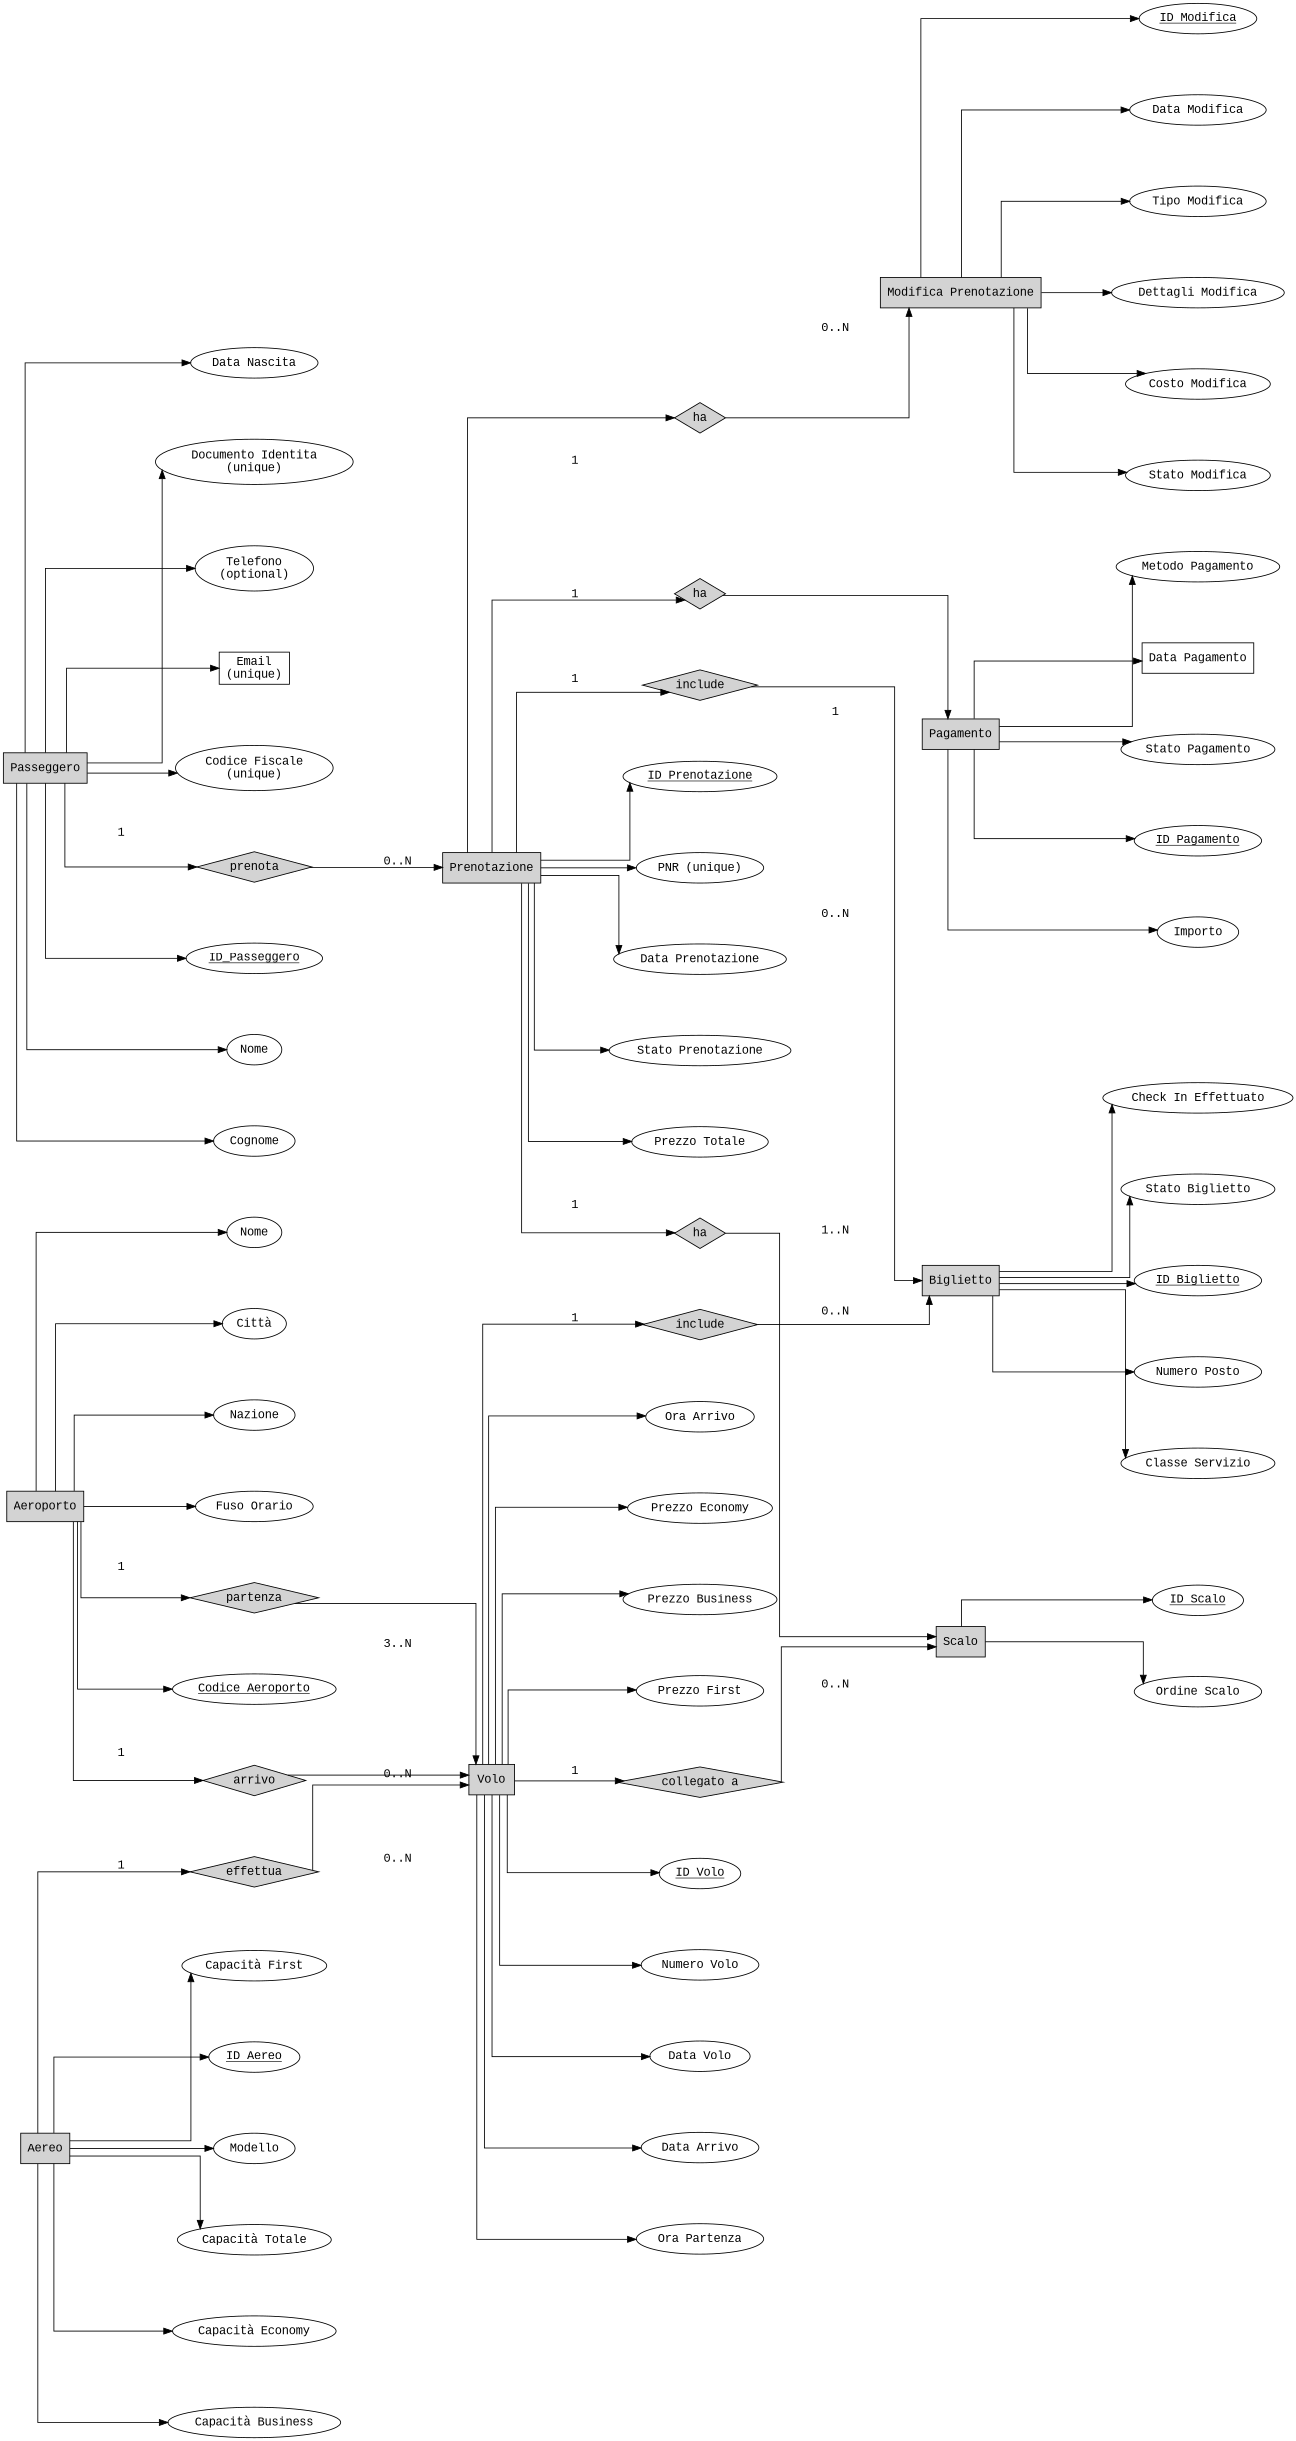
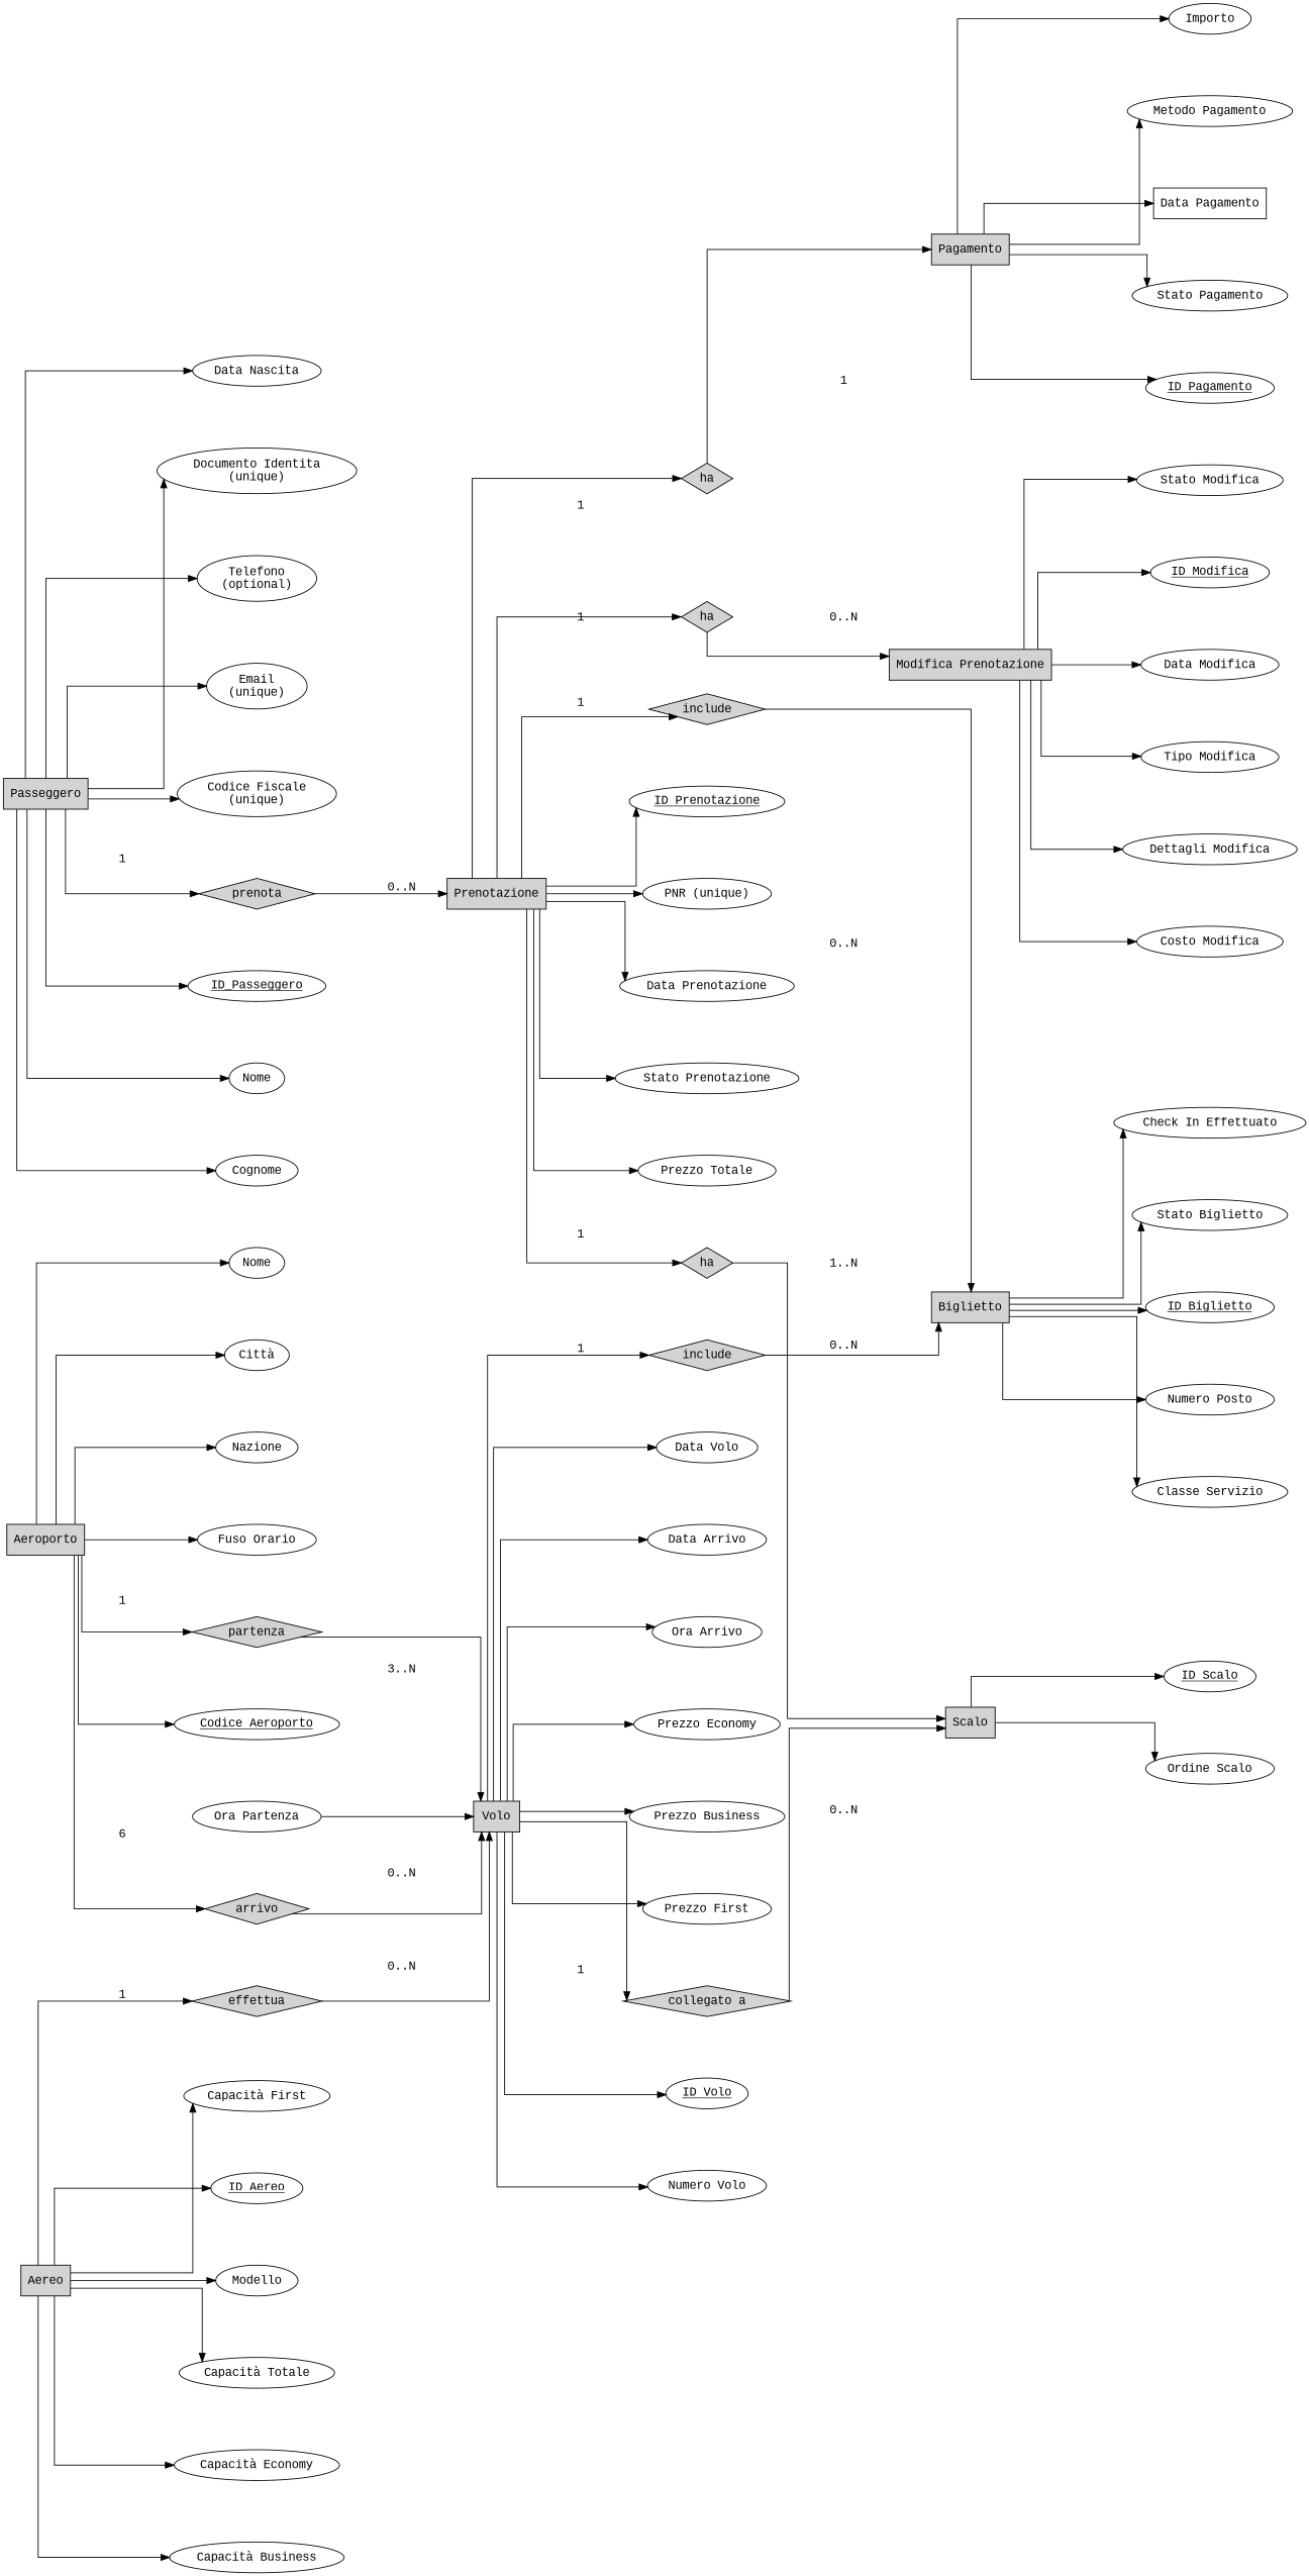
  digraph {
    bgcolor=white
    fontname="Liberation Mono"
    nodesep=1.0
    rankdir=LR
    ranksep=1.0
    splines=ortho
    node [fillcolor=white fontname="Liberation Mono" shape=ellipse style=filled]
    edge [fontname="Liberation Mono"]
    n1 [fillcolor=lightgrey label=Passeggero shape=rectangle]
    n2 [label=<<u>ID_Passeggero</u>>]
    n3 [label=Nome]
    n4 [label=Cognome]
    n5 [label="Data Nascita"]
    n6 [label="Documento Identita\n(unique)"]
    n7 [label="Telefono\n(optional)"]
-   n8 [label="Email\n(unique)" shape=box]
+   n8 [label="Email\n(unique)"]
    n9 [label="Codice Fiscale\n(unique)"]
    n10 [fillcolor=lightgrey label=prenota shape=diamond]
    n11 [fillcolor=lightgrey label=Prenotazione shape=rectangle]
    n12 [fillcolor=lightgrey label=Aeroporto shape=rectangle]
    n13 [label=<<u>Codice Aeroporto</u>>]
    n14 [label=Nome]
    n15 [label="Città"]
    n16 [label=Nazione]
    n17 [label="Fuso Orario"]
    n18 [fillcolor=lightgrey label=partenza shape=diamond]
    n19 [fillcolor=lightgrey label=arrivo shape=diamond]
    n20 [fillcolor=lightgrey label=Volo shape=rectangle]
    n21 [fillcolor=lightgrey label=Aereo shape=rectangle]
    n22 [label=<<u>ID Aereo</u>>]
    n23 [label=Modello]
    n24 [label="Capacità Totale"]
    n25 [label="Capacità Economy"]
    n26 [label="Capacità Business"]
    n27 [label="Capacità First"]
    n28 [fillcolor=lightgrey label=effettua shape=diamond]
    n29 [label=<<u>ID Volo</u>>]
    n30 [label="Numero Volo"]
    n31 [label="Data Volo"]
    n32 [label="Data Arrivo"]
    n33 [label="Ora Partenza"]
    n34 [label="Ora Arrivo"]
    n35 [label="Prezzo Economy"]
    n36 [label="Prezzo Business"]
    n37 [label="Prezzo First"]
    n38 [fillcolor=lightgrey label=include shape=diamond]
    n39 [fillcolor=lightgrey label="collegato a" shape=diamond]
    n40 [fillcolor=lightgrey label=Biglietto shape=rectangle]
    n41 [fillcolor=lightgrey label=Scalo shape=rectangle]
    n42 [label=<<u>ID Scalo</u>>]
    n43 [label="Ordine Scalo"]
    n44 [label=<<u>ID Prenotazione</u>>]
    n45 [label="PNR (unique)"]
    n46 [label="Data Prenotazione"]
    n47 [label="Stato Prenotazione"]
    n48 [label="Prezzo Totale"]
    n49 [fillcolor=lightgrey label=ha shape=diamond]
    n50 [fillcolor=lightgrey label=include shape=diamond]
    n51 [fillcolor=lightgrey label=ha shape=diamond]
    n52 [fillcolor=lightgrey label=ha shape=diamond]
    n53 [fillcolor=lightgrey label="Modifica Prenotazione" shape=rectangle]
    n54 [fillcolor=lightgrey label=Pagamento shape=rectangle]
    n55 [label=<<u>ID Modifica</u>>]
    n56 [label="Data Modifica"]
    n57 [label="Tipo Modifica"]
    n58 [label="Dettagli Modifica"]
    n59 [label="Costo Modifica"]
    n60 [label="Stato Modifica"]
    n61 [label=<<u>ID Biglietto</u>>]
    n62 [label="Numero Posto"]
    n63 [label="Classe Servizio"]
    n64 [label="Check In Effettuato"]
    n65 [label="Stato Biglietto"]
    n66 [label=<<u>ID Pagamento</u>>]
    n67 [label=Importo]
    n68 [label="Metodo Pagamento"]
    n69 [label="Data Pagamento" shape=box]
    n70 [label="Stato Pagamento"]
    n1 -> n2
    n1 -> n3
    n1 -> n4
    n1 -> n5
    n1 -> n6
    n1 -> n7
    n1 -> n8
    n1 -> n9
    n1 -> n10 [label=1]
    n10 -> n11 [label="0..N"]
    n11 -> n44
    n11 -> n45
    n11 -> n46
    n11 -> n47
    n11 -> n48
    n11 -> n49 [label=1]
    n11 -> n50 [label=1]
    n11 -> n51 [label=1]
    n11 -> n52 [label=1]
    n12 -> n13
    n12 -> n14
    n12 -> n15
    n12 -> n16
    n12 -> n17
    n12 -> n18 [label=1]
-   n12 -> n19 [label=1]
+   n12 -> n19 [label=6]
    n18 -> n20 [label="3..N"]
    n19 -> n20 [label="0..N"]
    n20 -> n29
    n20 -> n30
    n20 -> n31
    n20 -> n32
-   n20 -> n33
+   n33 -> n20
    n20 -> n34
    n20 -> n35
    n20 -> n36
    n20 -> n37
    n20 -> n38 [label=1]
    n20 -> n39 [label=1]
    n21 -> n22
    n21 -> n23
    n21 -> n24
    n21 -> n25
    n21 -> n26
    n21 -> n27
    n21 -> n28 [label=1]
    n28 -> n20 [label="0..N"]
    n38 -> n40 [label="0..N"]
    n39 -> n41 [label="0..N"]
    n40 -> n61
    n40 -> n62
    n40 -> n63
    n40 -> n64
    n40 -> n65
    n41 -> n42
    n41 -> n43
    n49 -> n53 [label="0..N"]
    n50 -> n40 [label="0..N"]
    n51 -> n54 [label=1]
    n52 -> n41 [label="1..N"]
    n53 -> n55
    n53 -> n56
    n53 -> n57
    n53 -> n58
    n53 -> n59
    n53 -> n60
    n54 -> n66
    n54 -> n67
    n54 -> n68
    n54 -> n69
    n54 -> n70
  }
